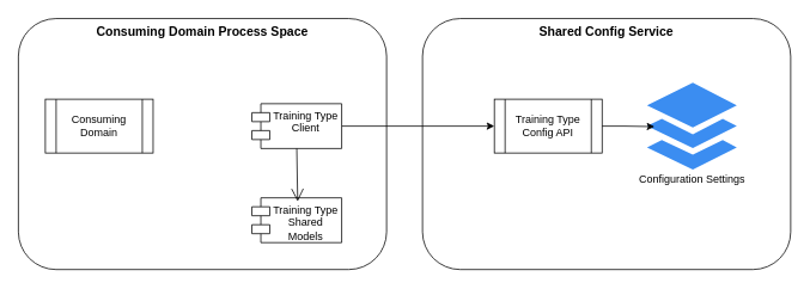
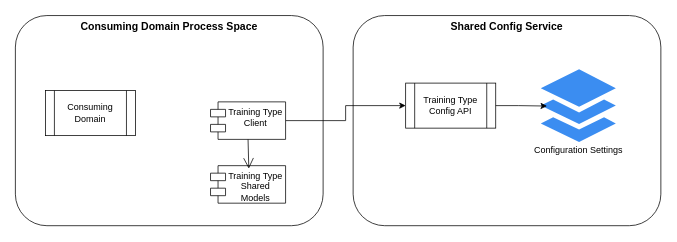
  <mxCell id="0" />
  <mxCell id="1" parent="0" />
  <mxCell id="2" value="Shared Config Service" style="rounded=1;whiteSpace=wrap;html=1;verticalAlign=top;fontStyle=1;fontSize=14;" vertex="1" parent="1"><mxGeometry x="470" y="20" width="410" height="280" as="geometry" /></mxCell>
  <mxCell id="3" value="Consuming Domain Process Space" style="rounded=1;whiteSpace=wrap;html=1;verticalAlign=top;fontStyle=1;fontSize=14;" vertex="1" parent="1"><mxGeometry x="20" y="20" width="410" height="280" as="geometry" /></mxCell>
  <mxCell id="4" style="edgeStyle=orthogonalEdgeStyle;rounded=0;orthogonalLoop=1;jettySize=auto;html=1;entryX=0;entryY=0.5;entryDx=0;entryDy=0;" edge="1" parent="1" source="5" target="9"><mxGeometry relative="1" as="geometry" /></mxCell>
- <mxCell id="5" value="Training Type Client" style="shape=module;align=left;spacingLeft=20;align=center;verticalAlign=top;whiteSpace=wrap;html=1;" vertex="1" parent="1"><mxGeometry x="280" y="115" width="100" height="50" as="geometry" /></mxCell>
- <mxCell id="6" value="Consuming Domain" style="shape=process;whiteSpace=wrap;html=1;backgroundOutline=1;" vertex="1" parent="1"><mxGeometry x="50" y="110" width="120" height="60" as="geometry" /></mxCell>
+ <mxCell id="5" value="Training Type Client" style="shape=module;align=left;spacingLeft=20;align=center;verticalAlign=top;whiteSpace=wrap;html=1;" vertex="1" parent="1"><mxGeometry x="280" y="135" width="100" height="50" as="geometry" /></mxCell>
+ <mxCell id="6" value="Consuming Domain" style="shape=process;whiteSpace=wrap;html=1;backgroundOutline=1;" vertex="1" parent="1"><mxGeometry x="60" y="120" width="120" height="60" as="geometry" /></mxCell>
  <mxCell id="7" value="Training Type Shared Models" style="shape=module;align=left;spacingLeft=20;align=center;verticalAlign=top;whiteSpace=wrap;html=1;" vertex="1" parent="1"><mxGeometry x="280" y="220" width="100" height="50" as="geometry" /></mxCell>
  <mxCell id="8" value="" style="endArrow=open;endFill=1;endSize=12;html=1;rounded=0;exitX=0.5;exitY=1;exitDx=0;exitDy=0;entryX=0.51;entryY=0.08;entryDx=0;entryDy=0;entryPerimeter=0;" edge="1" parent="1" source="5" target="7"><mxGeometry width="160" relative="1" as="geometry"><mxPoint x="140" y="280" as="sourcePoint" /><mxPoint x="300" y="280" as="targetPoint" /></mxGeometry></mxCell>
- <mxCell id="9" value="Training Type Config API" style="shape=process;whiteSpace=wrap;html=1;backgroundOutline=1;" vertex="1" parent="1"><mxGeometry x="550" y="110" width="120" height="60" as="geometry" /></mxCell>
+ <mxCell id="9" value="Training Type Config API" style="shape=process;whiteSpace=wrap;html=1;backgroundOutline=1;" vertex="1" parent="1"><mxGeometry x="540" y="110" width="120" height="60" as="geometry" /></mxCell>
  <mxCell id="10" value="" style="sketch=0;html=1;aspect=fixed;strokeColor=none;shadow=0;fillColor=#3B8DF1;verticalAlign=top;labelPosition=center;verticalLabelPosition=bottom;shape=mxgraph.gcp2.files" vertex="1" parent="1"><mxGeometry x="720" y="91.5" width="100" height="97" as="geometry" /></mxCell>
  <mxCell id="11" style="edgeStyle=orthogonalEdgeStyle;rounded=0;orthogonalLoop=1;jettySize=auto;html=1;entryX=0.083;entryY=0.506;entryDx=0;entryDy=0;entryPerimeter=0;" edge="1" parent="1" source="9" target="10"><mxGeometry relative="1" as="geometry" /></mxCell>
  <mxCell id="12" value="&lt;span style=&quot;font-size: 12px; font-weight: 400;&quot;&gt;Configuration Settings&lt;/span&gt;" style="text;strokeColor=none;fillColor=none;html=1;fontSize=24;fontStyle=1;verticalAlign=middle;align=center;" vertex="1" parent="1"><mxGeometry x="720" y="175" width="100" height="40" as="geometry" /></mxCell>
